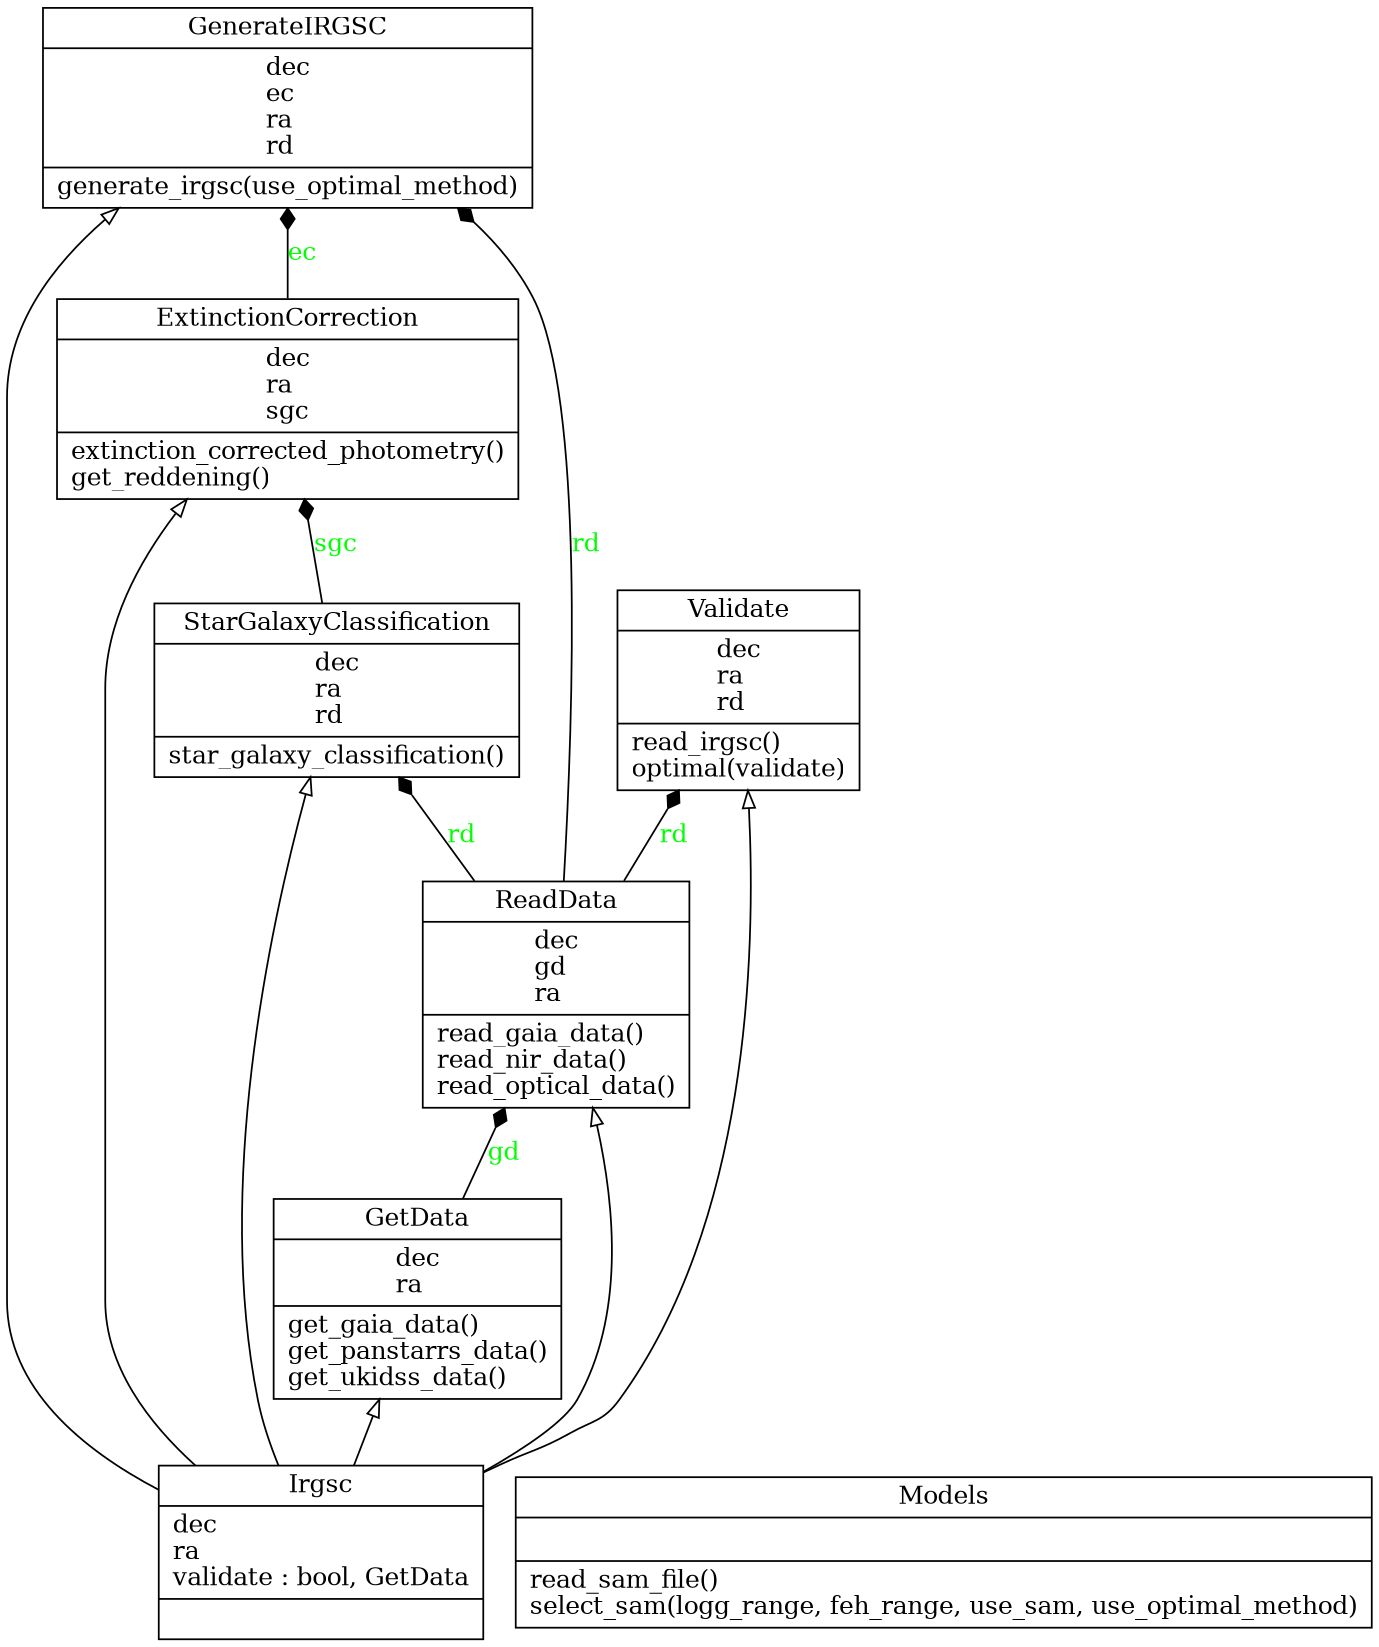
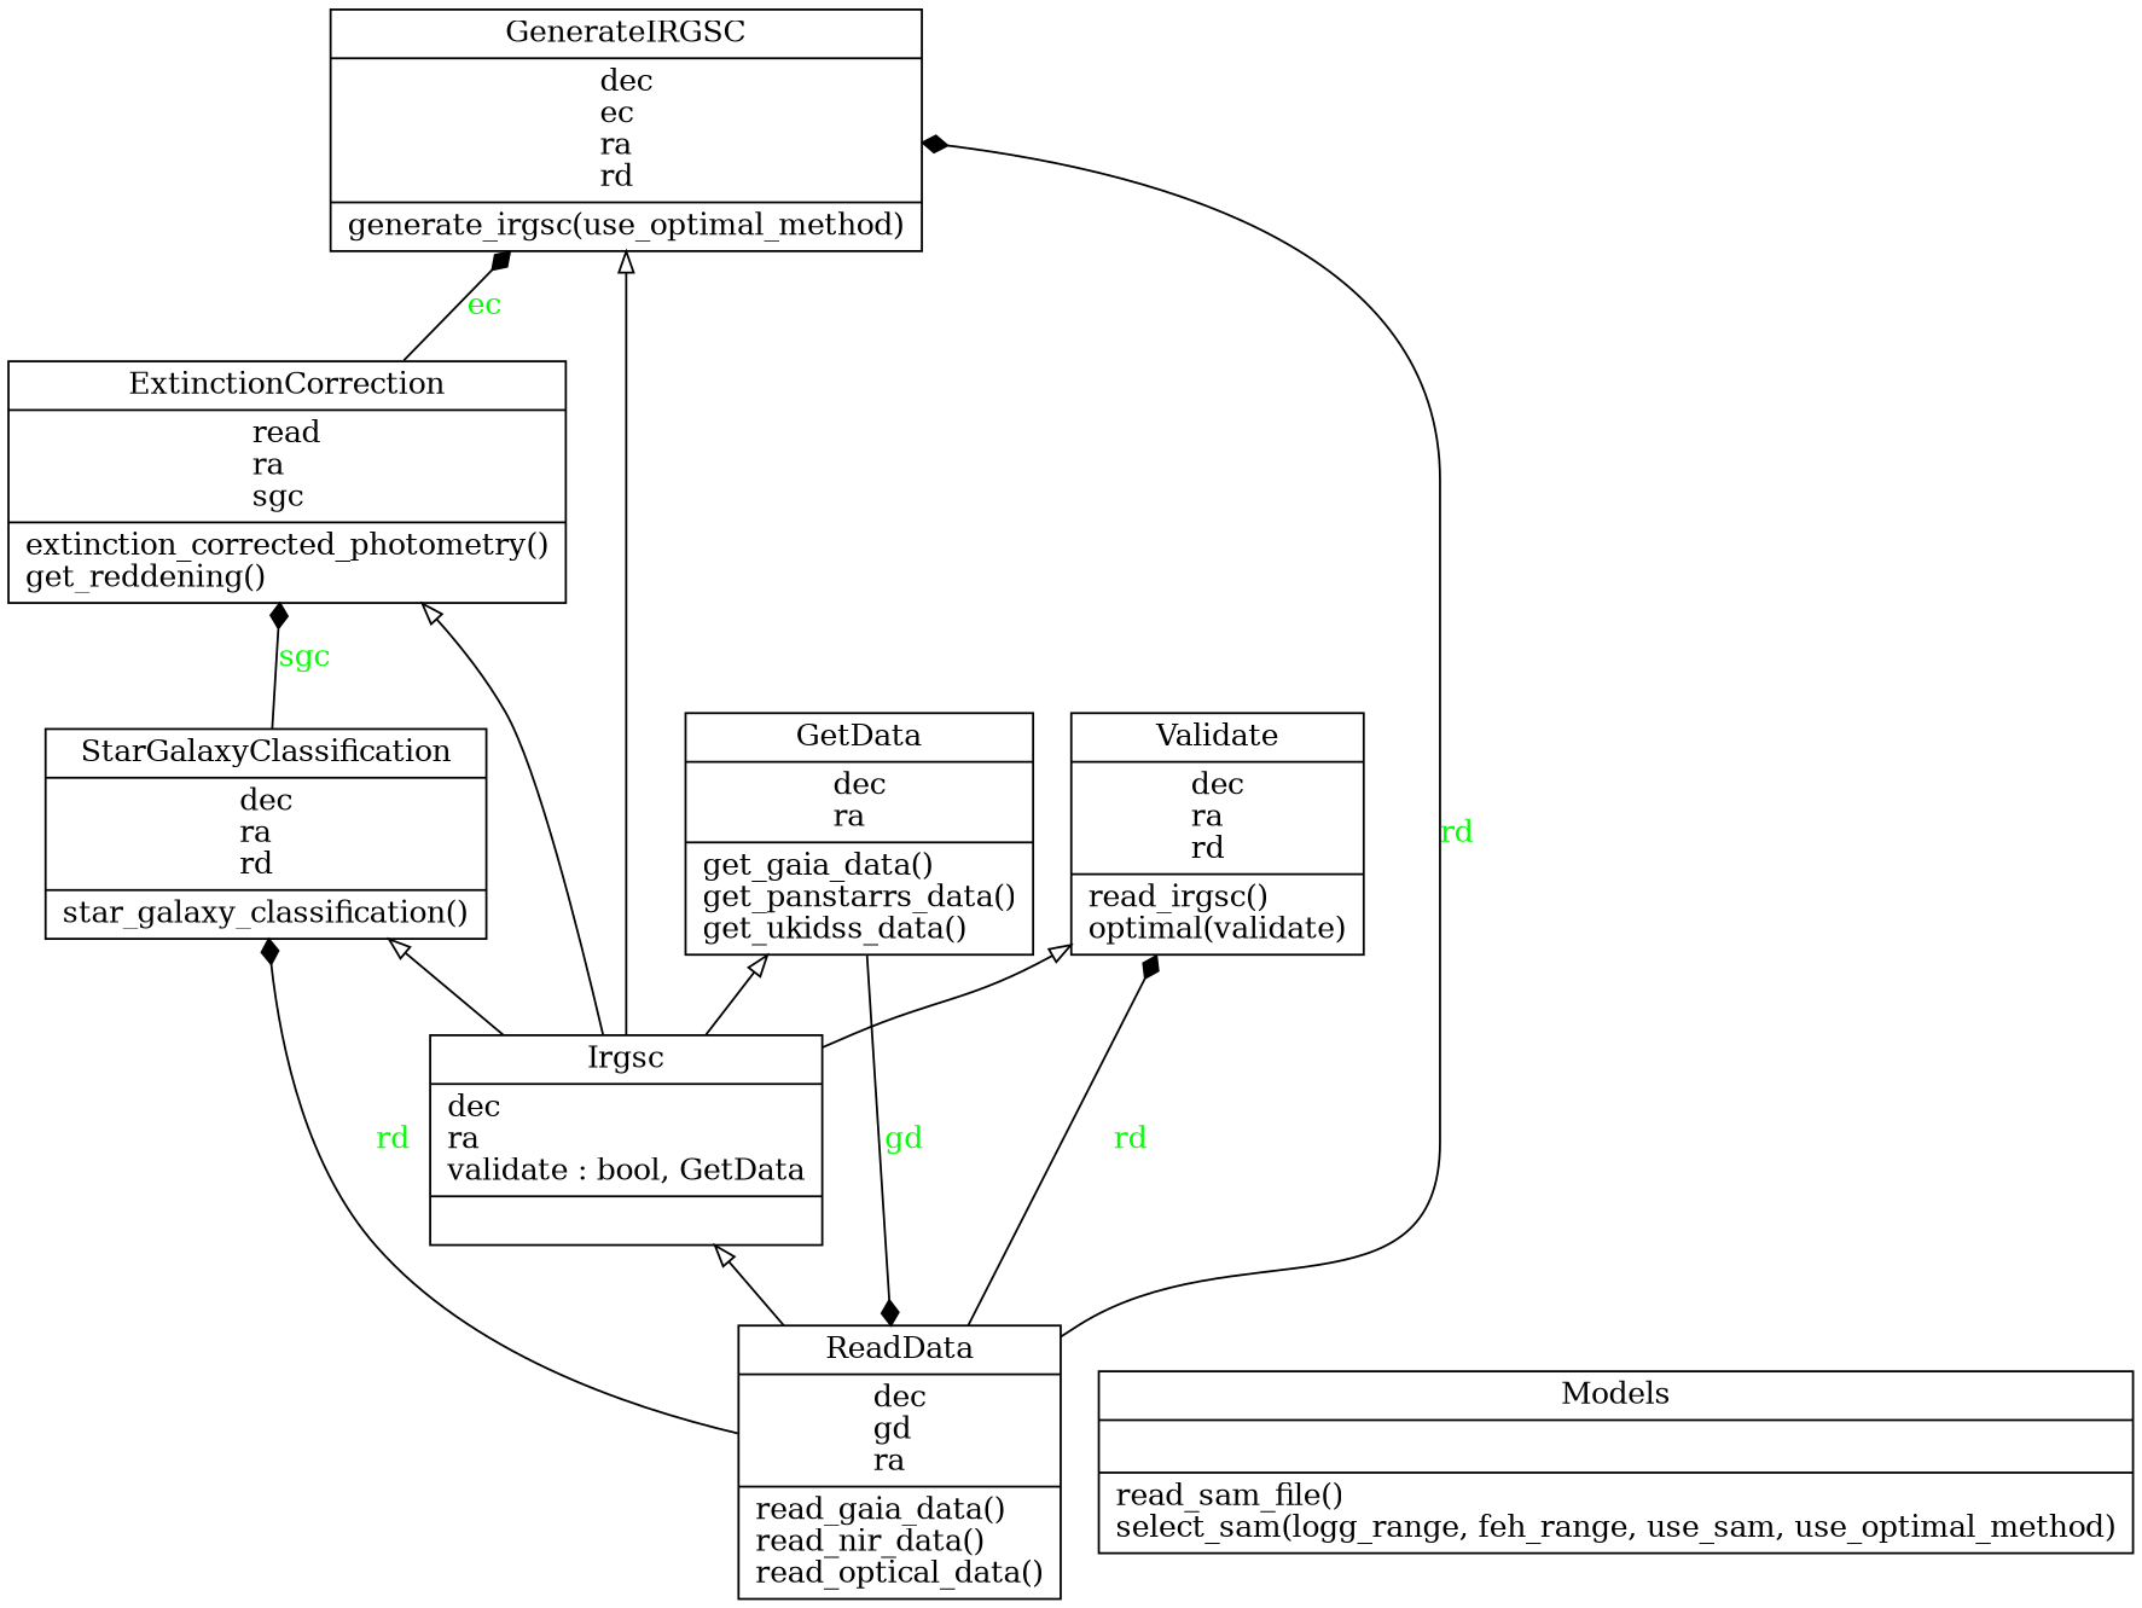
  digraph {
    rankdir=BT
    node [color=black fontcolor=black shape=record style=solid]
    edge [arrowhead=diamond arrowtail=none]
-   n1 [label=<{ExtinctionCorrection|dec<br ALIGN="LEFT"/>ra<br ALIGN="LEFT"/>sgc<br ALIGN="LEFT"/>|extinction_corrected_photometry()<br ALIGN="LEFT"/>get_reddening()<br ALIGN="LEFT"/>}>]
+   n1 [label=<{ExtinctionCorrection|read<br ALIGN="LEFT"/>ra<br ALIGN="LEFT"/>sgc<br ALIGN="LEFT"/>|extinction_corrected_photometry()<br ALIGN="LEFT"/>get_reddening()<br ALIGN="LEFT"/>}>]
    n2 [label=<{GenerateIRGSC|dec<br ALIGN="LEFT"/>ec<br ALIGN="LEFT"/>ra<br ALIGN="LEFT"/>rd<br ALIGN="LEFT"/>|generate_irgsc(use_optimal_method)<br ALIGN="LEFT"/>}>]
    n3 [label=<{GetData|dec<br ALIGN="LEFT"/>ra<br ALIGN="LEFT"/>|get_gaia_data()<br ALIGN="LEFT"/>get_panstarrs_data()<br ALIGN="LEFT"/>get_ukidss_data()<br ALIGN="LEFT"/>}>]
    n4 [label=<{ReadData|dec<br ALIGN="LEFT"/>gd<br ALIGN="LEFT"/>ra<br ALIGN="LEFT"/>|read_gaia_data()<br ALIGN="LEFT"/>read_nir_data()<br ALIGN="LEFT"/>read_optical_data()<br ALIGN="LEFT"/>}>]
    n5 [label=<{StarGalaxyClassification|dec<br ALIGN="LEFT"/>ra<br ALIGN="LEFT"/>rd<br ALIGN="LEFT"/>|star_galaxy_classification()<br ALIGN="LEFT"/>}>]
    n6 [label=<{Validate|dec<br ALIGN="LEFT"/>ra<br ALIGN="LEFT"/>rd<br ALIGN="LEFT"/>|read_irgsc()<br ALIGN="LEFT"/>optimal(validate)<br ALIGN="LEFT"/>}>]
    n7 [label=<{Irgsc|dec<br ALIGN="LEFT"/>ra<br ALIGN="LEFT"/>validate : bool, GetData<br ALIGN="LEFT"/>|}>]
    n8 [label=<{Models|<br ALIGN="LEFT"/>|read_sam_file()<br ALIGN="LEFT"/>select_sam(logg_range, feh_range, use_sam, use_optimal_method)<br ALIGN="LEFT"/>}>]
    n1 -> n2 [fontcolor=green label=ec style=solid]
    n3 -> n4 [fontcolor=green label=gd style=solid]
    n4 -> n2 [fontcolor=green label=rd style=solid]
    n4 -> n5 [fontcolor=green label=rd style=solid]
    n4 -> n6 [fontcolor=green label=rd style=solid]
    n5 -> n1 [fontcolor=green label=sgc style=solid]
    n7 -> n1 [arrowhead=empty]
    n7 -> n2 [arrowhead=empty]
    n7 -> n3 [arrowhead=empty]
-   n7 -> n4 [arrowhead=empty]
+   n4 -> n7 [arrowhead=empty]
    n7 -> n5 [arrowhead=empty]
    n7 -> n6 [arrowhead=empty]
  }
